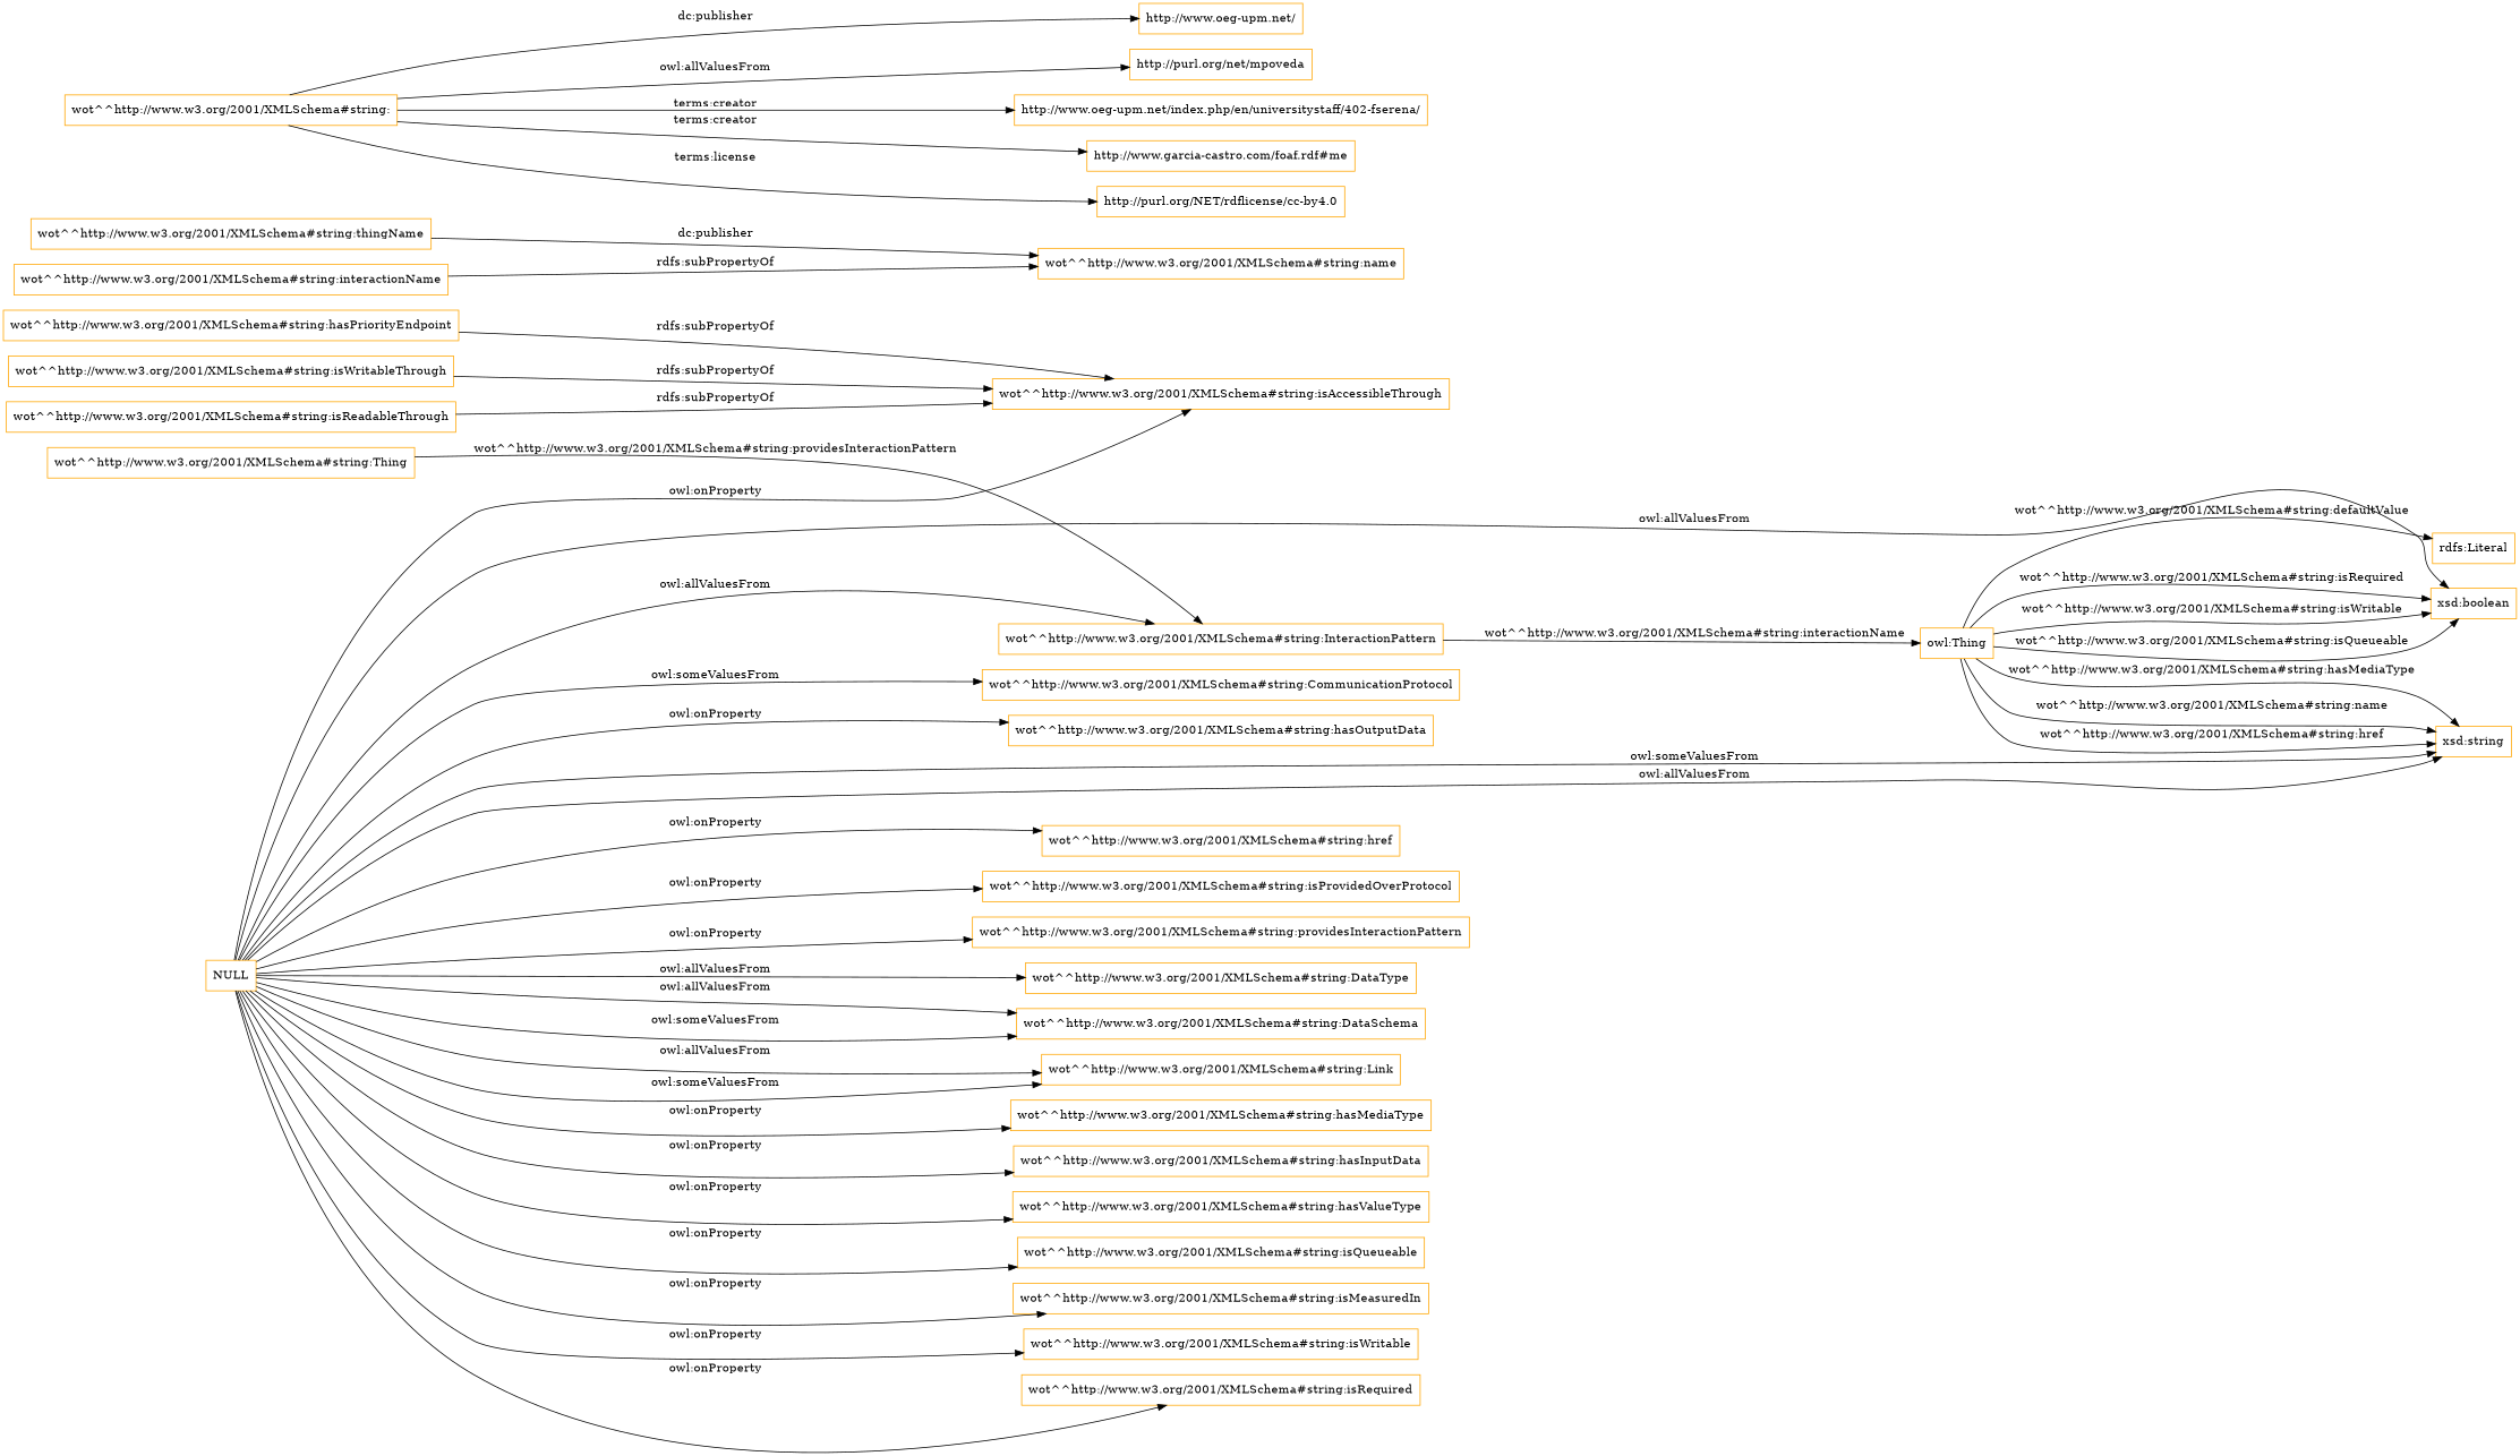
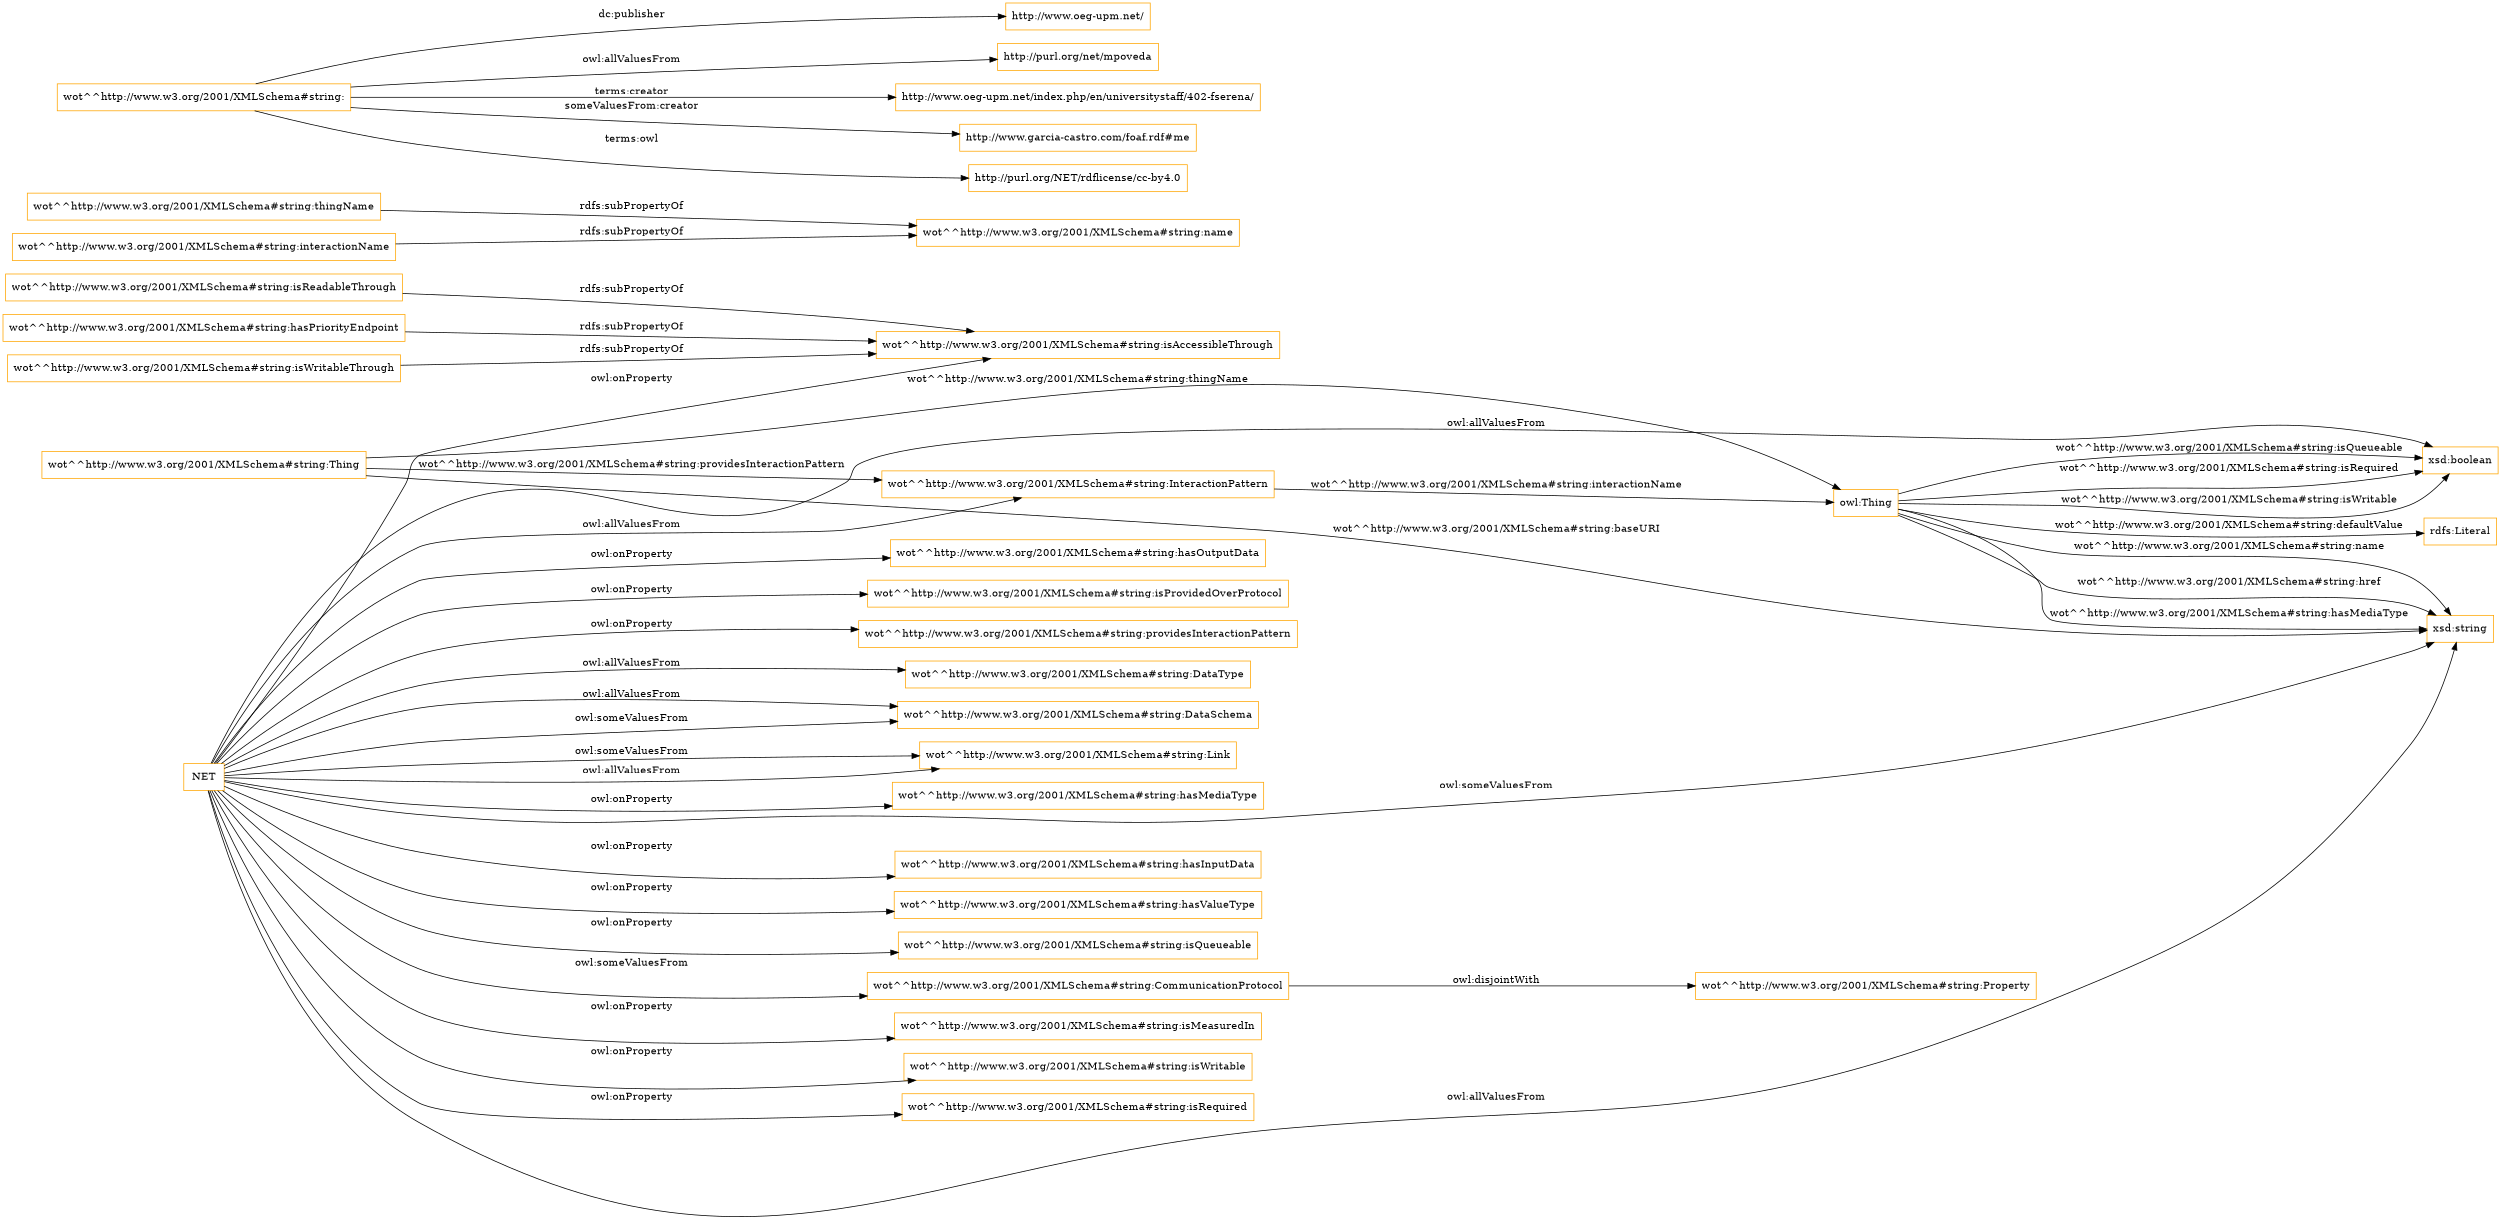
  digraph {
    rankdir=LR
    node [color=orange shape=rectangle]
    "wot^^http://www.w3.org/2001/XMLSchema#string:CommunicationProtocol"
+   "wot^^http://www.w3.org/2001/XMLSchema#string:Property"
    "wot^^http://www.w3.org/2001/XMLSchema#string:Thing"
    "wot^^http://www.w3.org/2001/XMLSchema#string:InteractionPattern"
    "xsd:string"
    "owl:Thing"
    "xsd:boolean"
    "rdfs:Literal"
    "wot^^http://www.w3.org/2001/XMLSchema#string:isWritableThrough"
    "wot^^http://www.w3.org/2001/XMLSchema#string:isAccessibleThrough"
    "wot^^http://www.w3.org/2001/XMLSchema#string:thingName"
    "wot^^http://www.w3.org/2001/XMLSchema#string:name"
    "wot^^http://www.w3.org/2001/XMLSchema#string:isReadableThrough"
-   NULL
+   NULL [label=NET]
    "wot^^http://www.w3.org/2001/XMLSchema#string:DataType"
    "wot^^http://www.w3.org/2001/XMLSchema#string:DataSchema"
    "wot^^http://www.w3.org/2001/XMLSchema#string:Link"
    "wot^^http://www.w3.org/2001/XMLSchema#string:hasMediaType"
    "wot^^http://www.w3.org/2001/XMLSchema#string:hasInputData"
    "wot^^http://www.w3.org/2001/XMLSchema#string:hasValueType"
    "wot^^http://www.w3.org/2001/XMLSchema#string:isQueueable"
    "wot^^http://www.w3.org/2001/XMLSchema#string:isMeasuredIn"
    "wot^^http://www.w3.org/2001/XMLSchema#string:isWritable"
    "wot^^http://www.w3.org/2001/XMLSchema#string:isRequired"
    "wot^^http://www.w3.org/2001/XMLSchema#string:hasOutputData"
-   "wot^^http://www.w3.org/2001/XMLSchema#string:href"
    "wot^^http://www.w3.org/2001/XMLSchema#string:isProvidedOverProtocol"
    "wot^^http://www.w3.org/2001/XMLSchema#string:providesInteractionPattern"
    "wot^^http://www.w3.org/2001/XMLSchema#string:interactionName"
    "wot^^http://www.w3.org/2001/XMLSchema#string:hasPriorityEndpoint"
    "wot^^http://www.w3.org/2001/XMLSchema#string:"
    "http://www.oeg-upm.net/"
    "http://purl.org/net/mpoveda"
    "http://www.oeg-upm.net/index.php/en/universitystaff/402-fserena/"
    "http://www.garcia-castro.com/foaf.rdf#me"
    "http://purl.org/NET/rdflicense/cc-by4.0"
+   "wot^^http://www.w3.org/2001/XMLSchema#string:CommunicationProtocol" -> "wot^^http://www.w3.org/2001/XMLSchema#string:Property" [label="owl:disjointWith"]
    "wot^^http://www.w3.org/2001/XMLSchema#string:Thing" -> "wot^^http://www.w3.org/2001/XMLSchema#string:InteractionPattern" [label="wot^^http://www.w3.org/2001/XMLSchema#string:providesInteractionPattern"]
+   "wot^^http://www.w3.org/2001/XMLSchema#string:Thing" -> "xsd:string" [label="wot^^http://www.w3.org/2001/XMLSchema#string:baseURI"]
+   "wot^^http://www.w3.org/2001/XMLSchema#string:Thing" -> "owl:Thing" [label="wot^^http://www.w3.org/2001/XMLSchema#string:thingName"]
    "wot^^http://www.w3.org/2001/XMLSchema#string:InteractionPattern" -> "owl:Thing" [label="wot^^http://www.w3.org/2001/XMLSchema#string:interactionName"]
    "owl:Thing" -> "xsd:string" [label="wot^^http://www.w3.org/2001/XMLSchema#string:href"]
    "owl:Thing" -> "xsd:string" [label="wot^^http://www.w3.org/2001/XMLSchema#string:hasMediaType"]
    "owl:Thing" -> "xsd:string" [label="wot^^http://www.w3.org/2001/XMLSchema#string:name"]
    "owl:Thing" -> "xsd:boolean" [label="wot^^http://www.w3.org/2001/XMLSchema#string:isRequired"]
    "owl:Thing" -> "xsd:boolean" [label="wot^^http://www.w3.org/2001/XMLSchema#string:isWritable"]
    "owl:Thing" -> "xsd:boolean" [label="wot^^http://www.w3.org/2001/XMLSchema#string:isQueueable"]
    "owl:Thing" -> "rdfs:Literal" [label="wot^^http://www.w3.org/2001/XMLSchema#string:defaultValue"]
    "wot^^http://www.w3.org/2001/XMLSchema#string:isWritableThrough" -> "wot^^http://www.w3.org/2001/XMLSchema#string:isAccessibleThrough" [label="rdfs:subPropertyOf"]
-   "wot^^http://www.w3.org/2001/XMLSchema#string:thingName" -> "wot^^http://www.w3.org/2001/XMLSchema#string:name" [label="dc:publisher"]
+   "wot^^http://www.w3.org/2001/XMLSchema#string:thingName" -> "wot^^http://www.w3.org/2001/XMLSchema#string:name" [label="rdfs:subPropertyOf"]
    "wot^^http://www.w3.org/2001/XMLSchema#string:isReadableThrough" -> "wot^^http://www.w3.org/2001/XMLSchema#string:isAccessibleThrough" [label="rdfs:subPropertyOf"]
    NULL -> "wot^^http://www.w3.org/2001/XMLSchema#string:CommunicationProtocol" [label="owl:someValuesFrom"]
    NULL -> "wot^^http://www.w3.org/2001/XMLSchema#string:InteractionPattern" [label="owl:allValuesFrom"]
    NULL -> "xsd:string" [label="owl:someValuesFrom"]
    NULL -> "xsd:string" [label="owl:allValuesFrom"]
    NULL -> "xsd:boolean" [label="owl:allValuesFrom"]
    NULL -> "wot^^http://www.w3.org/2001/XMLSchema#string:isAccessibleThrough" [label="owl:onProperty"]
    NULL -> "wot^^http://www.w3.org/2001/XMLSchema#string:DataType" [label="owl:allValuesFrom"]
    NULL -> "wot^^http://www.w3.org/2001/XMLSchema#string:DataSchema" [label="owl:allValuesFrom"]
    NULL -> "wot^^http://www.w3.org/2001/XMLSchema#string:DataSchema" [label="owl:someValuesFrom"]
    NULL -> "wot^^http://www.w3.org/2001/XMLSchema#string:Link" [label="owl:allValuesFrom"]
    NULL -> "wot^^http://www.w3.org/2001/XMLSchema#string:Link" [label="owl:someValuesFrom"]
    NULL -> "wot^^http://www.w3.org/2001/XMLSchema#string:hasMediaType" [label="owl:onProperty"]
    NULL -> "wot^^http://www.w3.org/2001/XMLSchema#string:hasInputData" [label="owl:onProperty"]
    NULL -> "wot^^http://www.w3.org/2001/XMLSchema#string:hasValueType" [label="owl:onProperty"]
    NULL -> "wot^^http://www.w3.org/2001/XMLSchema#string:isQueueable" [label="owl:onProperty"]
    NULL -> "wot^^http://www.w3.org/2001/XMLSchema#string:isMeasuredIn" [label="owl:onProperty"]
    NULL -> "wot^^http://www.w3.org/2001/XMLSchema#string:isWritable" [label="owl:onProperty"]
    NULL -> "wot^^http://www.w3.org/2001/XMLSchema#string:isRequired" [label="owl:onProperty"]
    NULL -> "wot^^http://www.w3.org/2001/XMLSchema#string:hasOutputData" [label="owl:onProperty"]
-   NULL -> "wot^^http://www.w3.org/2001/XMLSchema#string:href" [label="owl:onProperty"]
    NULL -> "wot^^http://www.w3.org/2001/XMLSchema#string:isProvidedOverProtocol" [label="owl:onProperty"]
    NULL -> "wot^^http://www.w3.org/2001/XMLSchema#string:providesInteractionPattern" [label="owl:onProperty"]
    "wot^^http://www.w3.org/2001/XMLSchema#string:interactionName" -> "wot^^http://www.w3.org/2001/XMLSchema#string:name" [label="rdfs:subPropertyOf"]
    "wot^^http://www.w3.org/2001/XMLSchema#string:hasPriorityEndpoint" -> "wot^^http://www.w3.org/2001/XMLSchema#string:isAccessibleThrough" [label="rdfs:subPropertyOf"]
    "wot^^http://www.w3.org/2001/XMLSchema#string:" -> "http://www.oeg-upm.net/" [label="dc:publisher"]
    "wot^^http://www.w3.org/2001/XMLSchema#string:" -> "http://purl.org/net/mpoveda" [label="owl:allValuesFrom"]
    "wot^^http://www.w3.org/2001/XMLSchema#string:" -> "http://www.oeg-upm.net/index.php/en/universitystaff/402-fserena/" [label="terms:creator"]
-   "wot^^http://www.w3.org/2001/XMLSchema#string:" -> "http://www.garcia-castro.com/foaf.rdf#me" [label="terms:creator"]
-   "wot^^http://www.w3.org/2001/XMLSchema#string:" -> "http://purl.org/NET/rdflicense/cc-by4.0" [label="terms:license"]
+   "wot^^http://www.w3.org/2001/XMLSchema#string:" -> "http://www.garcia-castro.com/foaf.rdf#me" [label="someValuesFrom:creator"]
+   "wot^^http://www.w3.org/2001/XMLSchema#string:" -> "http://purl.org/NET/rdflicense/cc-by4.0" [label="terms:owl"]
  }
